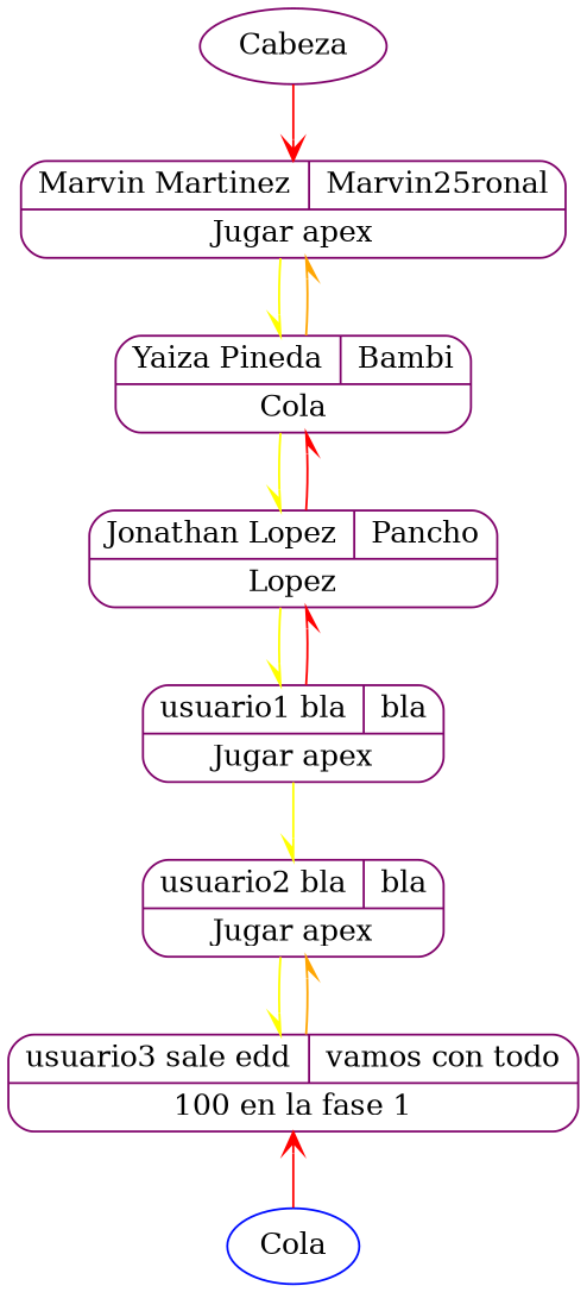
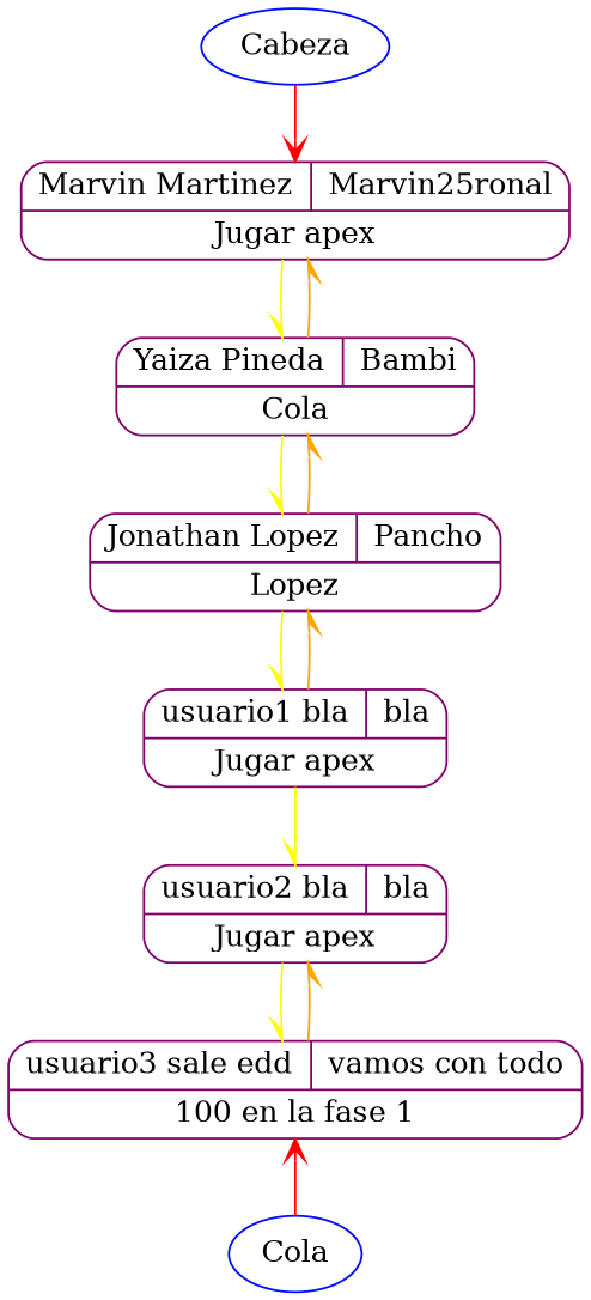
  digraph {
    node [color="#80036b" shape=Mrecord]
    edge [arrowhead=rvee color=yellow]
    n1 [label="{{Marvin Martinez|Marvin25ronal}|Jugar apex}"]
    n2 [label="{{Yaiza Pineda|Bambi}|Cola}"]
    n3 [label="{{Jonathan Lopez|Pancho}|Lopez}"]
    n4 [label="{{usuario1 bla|bla}|Jugar apex}"]
    n5 [label="{{usuario2 bla|bla}|Jugar apex}"]
    n6 [label="{{usuario3 sale edd|vamos con todo}|100 en la fase 1}"]
    n7 [color="#000dff" label=Cola shape=oval]
-   n8 [label=Cabeza shape=oval]
+   n8 [color="#000dff" label=Cabeza shape=oval]
    n1 -> n2
    n2 -> n1 [color=orange]
    n2 -> n3
-   n3 -> n2 [color=red]
+   n3 -> n2 [color=orange]
    n3 -> n4
-   n4 -> n3 [color=red]
+   n4 -> n3 [color=orange]
    n4 -> n5
    n5 -> n6
    n6 -> n5 [color=orange]
    n6 -> n7 [arrowtail=vee color=red dir=back arrowhead=""]
    n8 -> n1 [arrowhead=vee color=red]
  }
